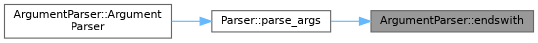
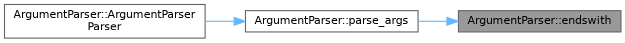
  digraph {
    rankdir=RL
    node [color=grey40 fillcolor=white fontname=Helvetica fontsize=10 shape=box style=filled]
    edge [color=steelblue1 dir=back fontname=Helvetica fontsize=10 labelfontname=Helvetica labelfontsize=10 style=solid]
    n1 [color=gray40 fillcolor=grey60 fontcolor=black height=0.2 label="ArgumentParser::endswith" width=0.4]
-   n2 [height=0.2 label="Parser::parse_args" width=0.4]
-   n3 [height=0.2 label="ArgumentParser::Argument\lParser" width=0.4]
+   n2 [height=0.2 label="ArgumentParser::parse_args" width=0.4]
+   n3 [height=0.2 label="ArgumentParser::ArgumentParser\lParser" width=0.4]
    n1 -> n2
    n2 -> n3
  }
